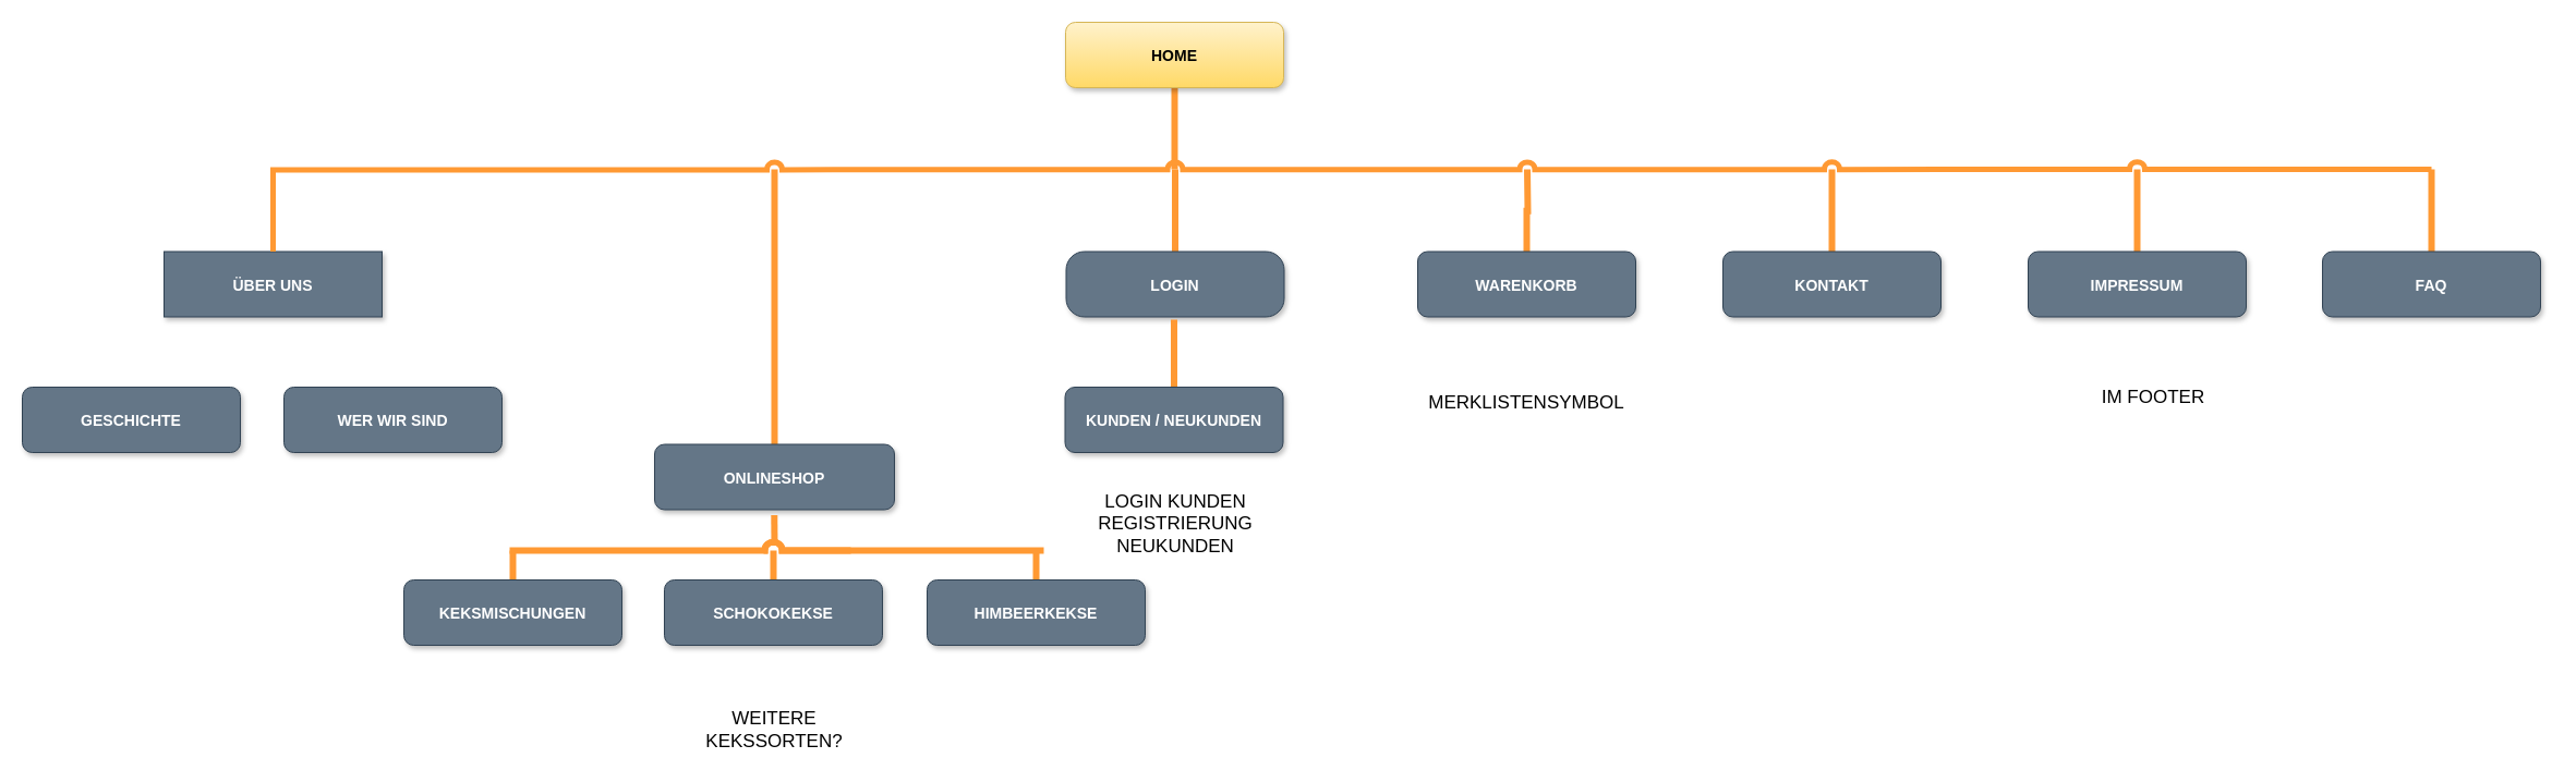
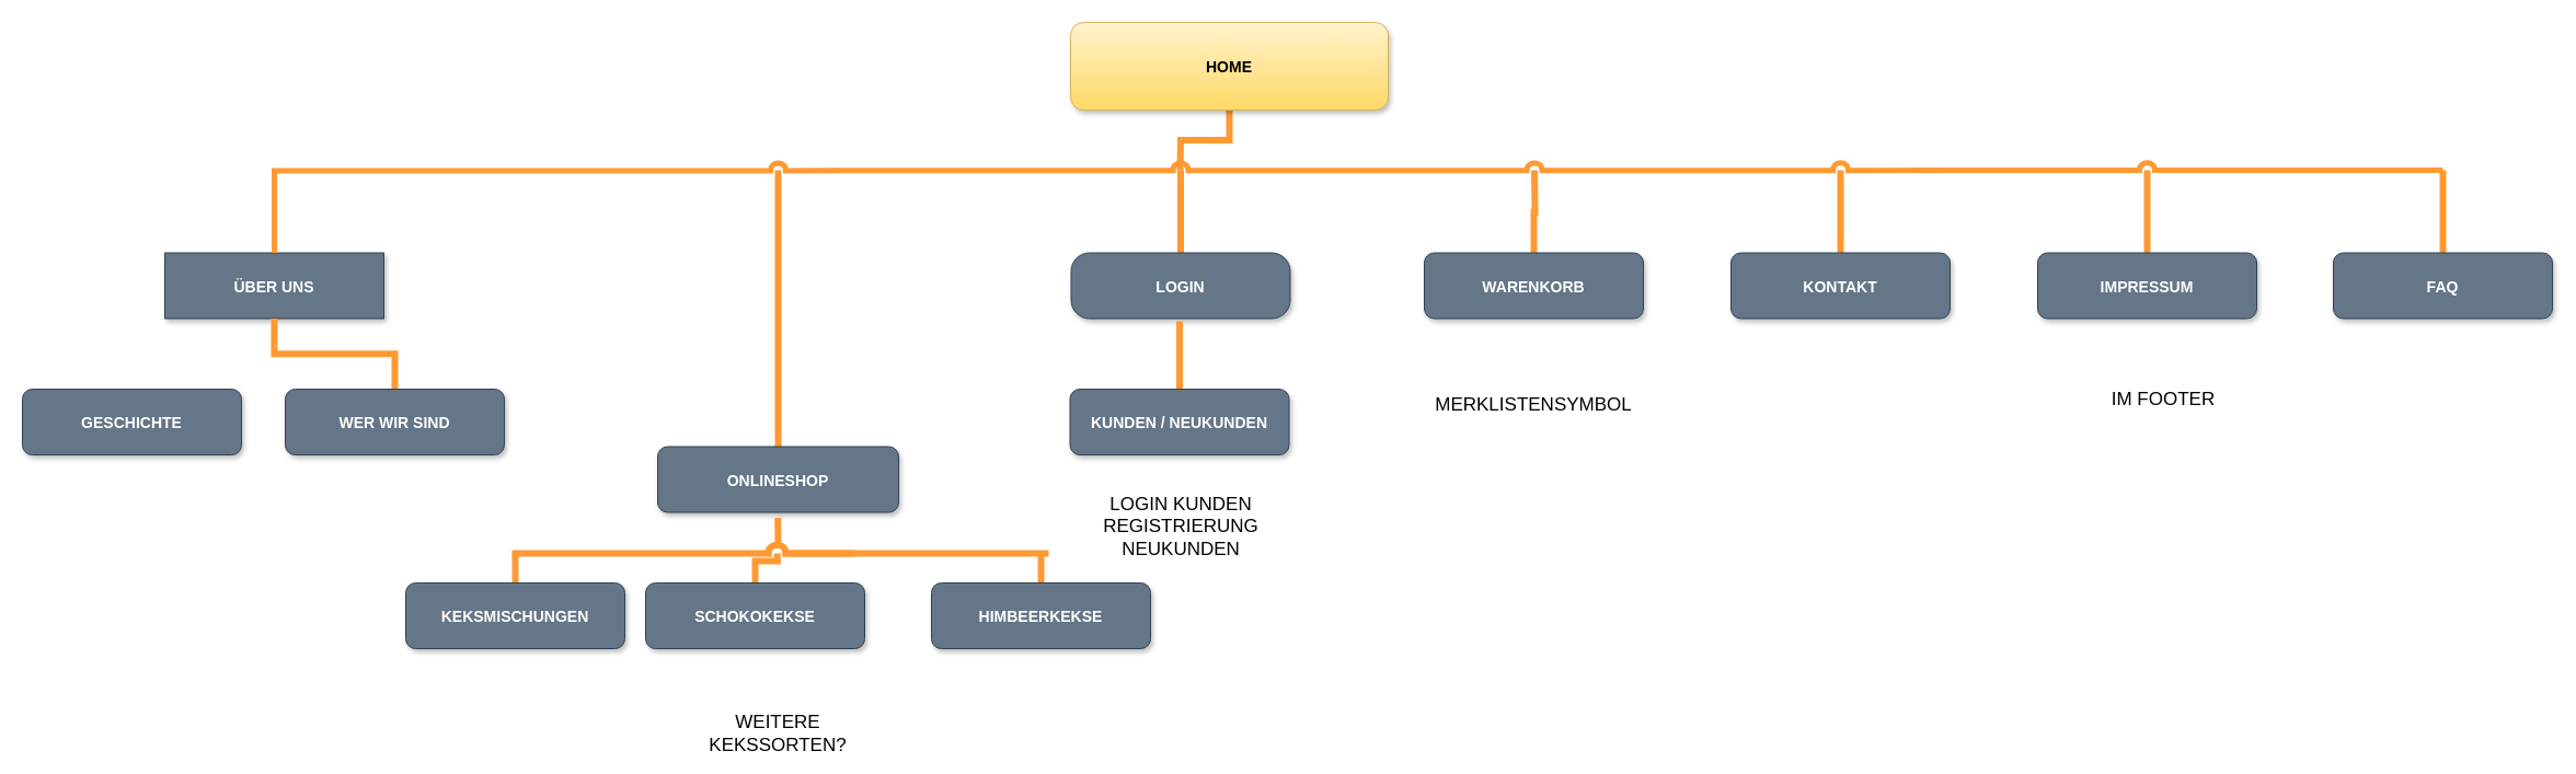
  <mxCell id="0" />
  <mxCell id="1" parent="0" />
  <mxCell id="2" style="edgeStyle=orthogonalEdgeStyle;rounded=0;orthogonalLoop=1;jettySize=auto;html=1;endArrow=none;endFill=0;strokeColor=#FF9933;strokeWidth=6;" edge="1" parent="1" source="3"><mxGeometry relative="1" as="geometry"><mxPoint x="1077" y="155" as="targetPoint" /></mxGeometry></mxCell>
- <mxCell id="3" value="HOME" style="rounded=1;fillColor=#fff2cc;strokeColor=#d6b656;shadow=1;fontStyle=1;fontSize=14;gradientColor=#ffd966;" parent="1" vertex="1"><mxGeometry x="977" y="20" width="200" height="60" as="geometry" /></mxCell>
+ <mxCell id="3" value="HOME" style="rounded=1;fillColor=#fff2cc;strokeColor=#d6b656;shadow=1;fontStyle=1;fontSize=14;gradientColor=#ffd966;" parent="1" vertex="1"><mxGeometry x="977" y="20" width="290" height="80" as="geometry" /></mxCell>
  <mxCell id="4" style="edgeStyle=orthogonalEdgeStyle;rounded=0;orthogonalLoop=1;jettySize=auto;html=1;exitX=0.5;exitY=0;exitDx=0;exitDy=0;endArrow=none;endFill=0;strokeColor=#FF9933;strokeWidth=6;" edge="1" parent="1" source="5"><mxGeometry relative="1" as="geometry"><mxPoint x="710" y="155" as="targetPoint" /></mxGeometry></mxCell>
  <mxCell id="5" value="ONLINESHOP" style="rounded=1;fillColor=#647687;strokeColor=#314354;shadow=1;fontStyle=1;fontColor=#ffffff;fontSize=14;" parent="1" vertex="1"><mxGeometry x="600" y="407.5" width="220" height="60" as="geometry" /></mxCell>
  <mxCell id="6" value="ÜBER UNS" style="fillColor=#647687;strokeColor=#314354;shadow=1;fontStyle=1;fontColor=#ffffff;fontSize=14;rounded=0;" parent="1" vertex="1"><mxGeometry x="150" y="230.5" width="200" height="60" as="geometry" /></mxCell>
  <mxCell id="7" style="edgeStyle=orthogonalEdgeStyle;rounded=0;orthogonalLoop=1;jettySize=auto;html=1;strokeColor=#FF9933;strokeWidth=6;endArrow=none;endFill=0;" edge="1" parent="1" source="8"><mxGeometry relative="1" as="geometry"><mxPoint x="1680" y="155" as="targetPoint" /></mxGeometry></mxCell>
  <mxCell id="8" value="KONTAKT" style="rounded=1;fillColor=#647687;strokeColor=#314354;shadow=1;fontStyle=1;fontColor=#ffffff;fontSize=14;" parent="1" vertex="1"><mxGeometry x="1580" y="230.5" width="200" height="60" as="geometry" /></mxCell>
  <mxCell id="9" style="edgeStyle=orthogonalEdgeStyle;rounded=0;orthogonalLoop=1;jettySize=auto;html=1;exitX=0.5;exitY=0;exitDx=0;exitDy=0;strokeColor=#FF9933;strokeWidth=6;endArrow=none;endFill=0;" edge="1" parent="1" source="10"><mxGeometry relative="1" as="geometry"><mxPoint x="1400.5" y="155" as="targetPoint" /></mxGeometry></mxCell>
  <mxCell id="10" value="WARENKORB" style="rounded=1;fillColor=#647687;strokeColor=#314354;shadow=1;fontStyle=1;fontColor=#ffffff;fontSize=14;" parent="1" vertex="1"><mxGeometry x="1300" y="230.5" width="200" height="60" as="geometry" /></mxCell>
  <mxCell id="11" style="edgeStyle=orthogonalEdgeStyle;rounded=0;orthogonalLoop=1;jettySize=auto;html=1;endArrow=none;endFill=0;strokeColor=#FF9933;strokeWidth=6;" edge="1" parent="1" source="12"><mxGeometry relative="1" as="geometry"><mxPoint x="1077.5" y="155" as="targetPoint" /></mxGeometry></mxCell>
  <mxCell id="12" value="LOGIN" style="rounded=1;fillColor=#647687;strokeColor=#314354;shadow=1;fontStyle=1;fontColor=#ffffff;fontSize=14;arcSize=28;" parent="1" vertex="1"><mxGeometry x="977.5" y="230.5" width="200" height="60" as="geometry" /></mxCell>
  <mxCell id="13" style="edgeStyle=orthogonalEdgeStyle;rounded=0;jumpStyle=arc;orthogonalLoop=1;jettySize=auto;html=1;strokeColor=#FF9933;strokeWidth=6;fontSize=17;endArrow=none;endFill=0;" edge="1" parent="1" source="14"><mxGeometry relative="1" as="geometry"><mxPoint x="709" y="505" as="targetPoint" /></mxGeometry></mxCell>
- <mxCell id="14" value="SCHOKOKEKSE" style="rounded=1;fillColor=#647687;strokeColor=#314354;shadow=1;fontStyle=1;fontColor=#ffffff;fontSize=14;" parent="1" vertex="1"><mxGeometry x="609" y="532" width="200" height="60" as="geometry" /></mxCell>
+ <mxCell id="14" value="SCHOKOKEKSE" style="rounded=1;fillColor=#647687;strokeColor=#314354;shadow=1;fontStyle=1;fontColor=#ffffff;fontSize=14;" parent="1" vertex="1"><mxGeometry x="589" y="532" width="200" height="60" as="geometry" /></mxCell>
  <mxCell id="15" style="edgeStyle=orthogonalEdgeStyle;rounded=0;jumpStyle=arc;orthogonalLoop=1;jettySize=auto;html=1;strokeColor=#FF9933;strokeWidth=6;fontSize=17;endArrow=none;endFill=0;" edge="1" parent="1" source="16"><mxGeometry relative="1" as="geometry"><mxPoint x="950" y="505" as="targetPoint" /></mxGeometry></mxCell>
  <mxCell id="16" value="HIMBEERKEKSE" style="rounded=1;fillColor=#647687;strokeColor=#314354;shadow=1;fontStyle=1;fontColor=#ffffff;fontSize=14;" parent="1" vertex="1"><mxGeometry x="850" y="532" width="200" height="60" as="geometry" /></mxCell>
  <mxCell id="17" style="edgeStyle=orthogonalEdgeStyle;rounded=0;orthogonalLoop=1;jettySize=auto;html=1;strokeColor=#FF9933;strokeWidth=6;endArrow=none;endFill=0;jumpStyle=arc;" edge="1" parent="1" source="18"><mxGeometry relative="1" as="geometry"><mxPoint x="1960" y="155" as="targetPoint" /></mxGeometry></mxCell>
  <mxCell id="18" value="IMPRESSUM" style="rounded=1;fillColor=#647687;strokeColor=#314354;shadow=1;fontStyle=1;fontSize=14;fontColor=#ffffff;" parent="1" vertex="1"><mxGeometry x="1860" y="230.5" width="200" height="60" as="geometry" /></mxCell>
  <mxCell id="19" value="GESCHICHTE" style="rounded=1;fillColor=#647687;strokeColor=#314354;shadow=1;fontStyle=1;fontColor=#ffffff;fontSize=14;" parent="1" vertex="1"><mxGeometry x="20" y="355" width="200" height="60" as="geometry" /></mxCell>
+ <mxCell id="20" style="edgeStyle=orthogonalEdgeStyle;rounded=0;orthogonalLoop=1;jettySize=auto;html=1;strokeColor=#FF9933;strokeWidth=6;endArrow=none;endFill=0;" edge="1" parent="1" source="21" target="6"><mxGeometry relative="1" as="geometry" /></mxCell>
  <mxCell id="21" value="WER WIR SIND" style="rounded=1;fillColor=#647687;strokeColor=#314354;shadow=1;fontStyle=1;fontColor=#ffffff;fontSize=14;" parent="1" vertex="1"><mxGeometry x="260" y="355" width="200" height="60" as="geometry" /></mxCell>
  <mxCell id="22" style="edgeStyle=orthogonalEdgeStyle;rounded=0;orthogonalLoop=1;jettySize=auto;html=1;entryX=0.495;entryY=0.908;entryDx=0;entryDy=0;entryPerimeter=0;endArrow=none;endFill=0;strokeWidth=6;strokeColor=#FF9933;" edge="1" parent="1"><mxGeometry relative="1" as="geometry"><mxPoint x="1076.5" y="363" as="sourcePoint" /><mxPoint x="1076.5" y="292.98" as="targetPoint" /></mxGeometry></mxCell>
  <mxCell id="23" value="KUNDEN / NEUKUNDEN" style="rounded=1;fillColor=#647687;strokeColor=#314354;shadow=1;fontStyle=1;fontColor=#ffffff;fontSize=14;" parent="1" vertex="1"><mxGeometry x="976.5" y="355" width="200" height="60" as="geometry" /></mxCell>
  <mxCell id="24" value="" style="edgeStyle=orthogonalEdgeStyle;rounded=0;orthogonalLoop=1;jettySize=auto;html=1;endArrow=none;endFill=0;strokeColor=#FF9933;strokeWidth=5;jumpStyle=arc;" edge="1" parent="1" target="6"><mxGeometry relative="1" as="geometry"><mxPoint x="2230" y="155" as="sourcePoint" /></mxGeometry></mxCell>
  <mxCell id="25" value="" style="rounded=1;fillColor=#647687;strokeColor=#314354;shadow=1;fontStyle=1;fontColor=#ffffff;fontSize=14;" vertex="1" parent="1"><mxGeometry x="1980" y="125" height="60" as="geometry" /></mxCell>
  <mxCell id="26" style="edgeStyle=orthogonalEdgeStyle;rounded=0;jumpStyle=arc;orthogonalLoop=1;jettySize=auto;html=1;strokeColor=#FF9933;strokeWidth=6;fontSize=17;endArrow=none;endFill=0;" edge="1" parent="1" source="27"><mxGeometry relative="1" as="geometry"><mxPoint x="2230" y="155" as="targetPoint" /></mxGeometry></mxCell>
  <mxCell id="27" value="FAQ" style="rounded=1;fillColor=#647687;strokeColor=#314354;shadow=1;fontStyle=1;fontSize=14;fontColor=#ffffff;" vertex="1" parent="1"><mxGeometry x="2130" y="230.5" width="200" height="60" as="geometry" /></mxCell>
  <mxCell id="28" value="LOGIN KUNDEN&lt;br&gt;REGISTRIERUNG NEUKUNDEN" style="text;strokeColor=none;align=center;fillColor=none;html=1;verticalAlign=middle;whiteSpace=wrap;rounded=0;fontSize=17;" vertex="1" parent="1"><mxGeometry x="997.5" y="441" width="160" height="80" as="geometry" /></mxCell>
  <mxCell id="29" value="IM FOOTER" style="text;strokeColor=none;align=center;fillColor=none;html=1;verticalAlign=middle;whiteSpace=wrap;rounded=0;fontSize=17;" vertex="1" parent="1"><mxGeometry x="1895" y="345" width="160" height="40" as="geometry" /></mxCell>
  <mxCell id="30" value="MERKLISTENSYMBOL" style="text;strokeColor=none;align=center;fillColor=none;html=1;verticalAlign=middle;whiteSpace=wrap;rounded=0;fontSize=17;" vertex="1" parent="1"><mxGeometry x="1370" y="355" width="60" height="30" as="geometry" /></mxCell>
  <mxCell id="31" value="WEITERE KEKSSORTEN?" style="text;strokeColor=none;align=center;fillColor=none;html=1;verticalAlign=middle;whiteSpace=wrap;rounded=0;fontSize=17;" vertex="1" parent="1"><mxGeometry x="680" y="655" width="60" height="30" as="geometry" /></mxCell>
  <mxCell id="32" style="edgeStyle=orthogonalEdgeStyle;rounded=0;jumpStyle=arc;orthogonalLoop=1;jettySize=auto;html=1;strokeColor=#FF9933;strokeWidth=6;fontSize=17;endArrow=none;endFill=0;" edge="1" parent="1" source="33"><mxGeometry relative="1" as="geometry"><mxPoint x="470" y="505" as="targetPoint" /></mxGeometry></mxCell>
  <mxCell id="33" value="KEKSMISCHUNGEN" style="rounded=1;fillColor=#647687;strokeColor=#314354;shadow=1;fontStyle=1;fontColor=#ffffff;fontSize=14;" vertex="1" parent="1"><mxGeometry x="370" y="532" width="200" height="60" as="geometry" /></mxCell>
  <mxCell id="34" value="" style="edgeStyle=none;orthogonalLoop=1;jettySize=auto;html=1;rounded=0;strokeColor=#FF9933;strokeWidth=6;fontSize=17;endArrow=none;endFill=0;jumpStyle=arc;" edge="1" parent="1"><mxGeometry width="80" relative="1" as="geometry"><mxPoint x="467" y="505" as="sourcePoint" /><mxPoint x="957" y="505" as="targetPoint" /><Array as="points" /></mxGeometry></mxCell>
  <mxCell id="35" value="" style="edgeStyle=none;orthogonalLoop=1;jettySize=auto;html=1;rounded=0;strokeColor=#FF9933;strokeWidth=6;fontSize=17;endArrow=none;endFill=0;jumpStyle=arc;" edge="1" parent="1"><mxGeometry width="80" relative="1" as="geometry"><mxPoint x="700" y="505" as="sourcePoint" /><mxPoint x="780" y="505" as="targetPoint" /><Array as="points" /></mxGeometry></mxCell>
  <mxCell id="36" style="edgeStyle=orthogonalEdgeStyle;rounded=0;jumpStyle=arc;orthogonalLoop=1;jettySize=auto;html=1;strokeColor=#FF9933;strokeWidth=6;fontSize=17;endArrow=none;endFill=0;" edge="1" parent="1"><mxGeometry relative="1" as="geometry"><mxPoint x="709.78" y="472.5" as="targetPoint" /><mxPoint x="710" y="500" as="sourcePoint" /></mxGeometry></mxCell>
